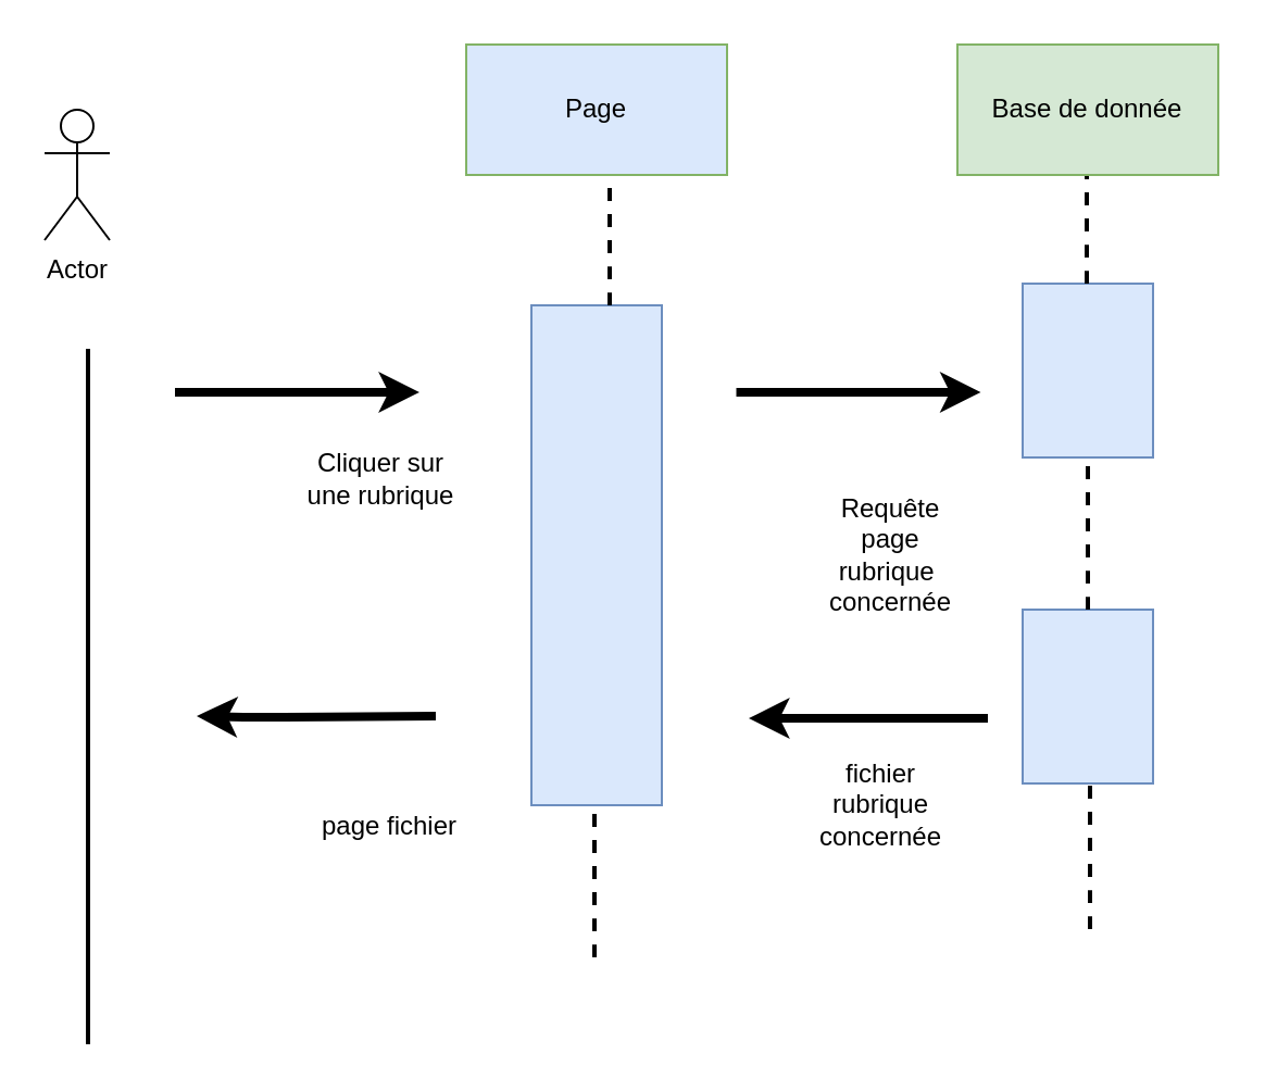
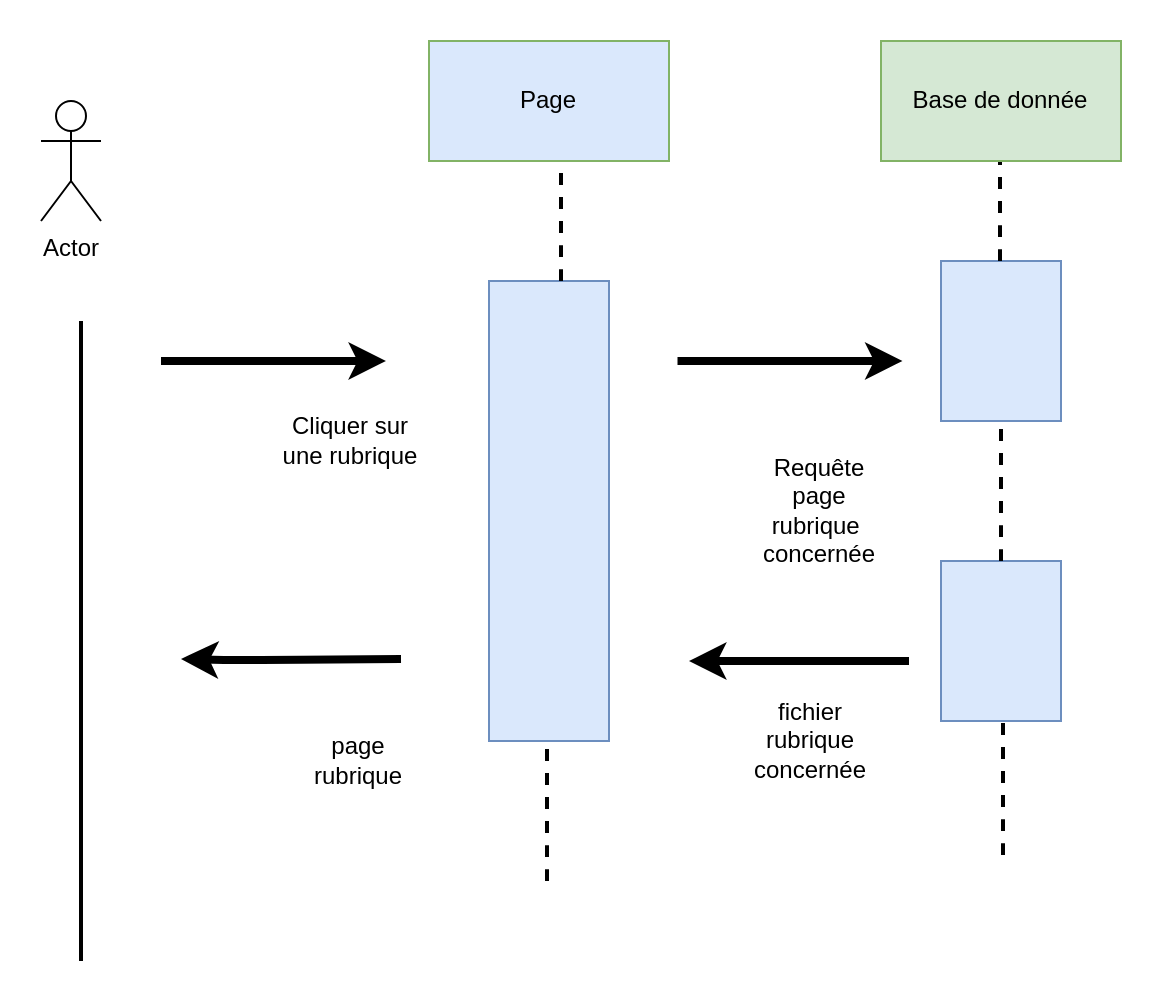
  <mxCell id="0" />
  <mxCell id="1" parent="0" />
  <mxCell id="2" value="Actor" style="shape=umlActor;verticalLabelPosition=bottom;labelBackgroundColor=#ffffff;verticalAlign=top;html=1;outlineConnect=0;" vertex="1" parent="1"><mxGeometry x="20" y="50" width="30" height="60" as="geometry" /></mxCell>
  <mxCell id="3" value="" style="rounded=0;whiteSpace=wrap;html=1;fillColor=#dae8fc;strokeColor=#6c8ebf;" vertex="1" parent="1"><mxGeometry x="244" y="140" width="60" height="230" as="geometry" /></mxCell>
  <mxCell id="4" value="" style="rounded=0;whiteSpace=wrap;html=1;fillColor=#dae8fc;strokeColor=#6c8ebf;" vertex="1" parent="1"><mxGeometry x="470" y="130" width="60" height="80" as="geometry" /></mxCell>
  <mxCell id="5" value="" style="rounded=0;whiteSpace=wrap;html=1;fillColor=#dae8fc;strokeColor=#6c8ebf;" vertex="1" parent="1"><mxGeometry x="470" y="280" width="60" height="80" as="geometry" /></mxCell>
  <mxCell id="6" value="" style="endArrow=classic;html=1;strokeColor=#000000;strokeWidth=4;entryX=-0.067;entryY=0.174;entryDx=0;entryDy=0;entryPerimeter=0;" edge="1" parent="1"><mxGeometry width="50" height="50" relative="1" as="geometry"><mxPoint x="338.26" y="180" as="sourcePoint" /><mxPoint x="450.74" y="180.02" as="targetPoint" /></mxGeometry></mxCell>
  <mxCell id="7" value="" style="endArrow=classic;html=1;strokeColor=#000000;strokeWidth=4;entryX=-0.067;entryY=0.174;entryDx=0;entryDy=0;entryPerimeter=0;" edge="1" parent="1"><mxGeometry width="50" height="50" relative="1" as="geometry"><mxPoint x="80" y="180" as="sourcePoint" /><mxPoint x="192.48" y="180.02" as="targetPoint" /></mxGeometry></mxCell>
  <mxCell id="8" value="" style="endArrow=none;dashed=1;html=1;strokeColor=#000000;strokeWidth=2;exitX=0.5;exitY=0;exitDx=0;exitDy=0;entryX=0.5;entryY=1;entryDx=0;entryDy=0;" edge="1" parent="1" source="5" target="4"><mxGeometry width="50" height="50" relative="1" as="geometry"><mxPoint x="505" y="270" as="sourcePoint" /><mxPoint x="505" y="220" as="targetPoint" /><Array as="points"><mxPoint x="500" y="270" /></Array></mxGeometry></mxCell>
  <mxCell id="9" value="" style="endArrow=none;dashed=1;html=1;strokeColor=#000000;strokeWidth=2;exitX=0.5;exitY=0;exitDx=0;exitDy=0;entryX=0.5;entryY=1;entryDx=0;entryDy=0;" edge="1" parent="1"><mxGeometry width="50" height="50" relative="1" as="geometry"><mxPoint x="501" y="427" as="sourcePoint" /><mxPoint x="501" y="357" as="targetPoint" /><Array as="points"><mxPoint x="501" y="417" /></Array></mxGeometry></mxCell>
  <mxCell id="10" value="" style="endArrow=classic;html=1;strokeColor=#000000;strokeWidth=4;" edge="1" parent="1"><mxGeometry width="50" height="50" relative="1" as="geometry"><mxPoint x="200" y="329" as="sourcePoint" /><mxPoint x="90" y="329" as="targetPoint" /><Array as="points"><mxPoint x="140" y="329.5" /><mxPoint x="110" y="329.5" /></Array></mxGeometry></mxCell>
  <mxCell id="11" value="" style="endArrow=classic;html=1;strokeColor=#000000;strokeWidth=4;" edge="1" parent="1"><mxGeometry width="50" height="50" relative="1" as="geometry"><mxPoint x="454" y="330" as="sourcePoint" /><mxPoint x="344" y="330" as="targetPoint" /></mxGeometry></mxCell>
  <mxCell id="12" value="" style="endArrow=none;dashed=1;html=1;strokeColor=#000000;strokeWidth=2;exitX=0.5;exitY=0;exitDx=0;exitDy=0;entryX=0.5;entryY=1;entryDx=0;entryDy=0;" edge="1" parent="1"><mxGeometry width="50" height="50" relative="1" as="geometry"><mxPoint x="273" y="440" as="sourcePoint" /><mxPoint x="273" y="370" as="targetPoint" /><Array as="points"><mxPoint x="273" y="430" /></Array></mxGeometry></mxCell>
  <mxCell id="13" value="" style="endArrow=none;dashed=1;html=1;strokeColor=#000000;strokeWidth=2;exitX=0.5;exitY=0;exitDx=0;exitDy=0;entryX=0.5;entryY=1;entryDx=0;entryDy=0;" edge="1" parent="1"><mxGeometry width="50" height="50" relative="1" as="geometry"><mxPoint x="280" y="140" as="sourcePoint" /><mxPoint x="280" y="70" as="targetPoint" /><Array as="points"><mxPoint x="280" y="130" /></Array></mxGeometry></mxCell>
  <mxCell id="14" value="" style="endArrow=none;dashed=1;html=1;strokeColor=#000000;strokeWidth=2;exitX=0.5;exitY=0;exitDx=0;exitDy=0;entryX=0.5;entryY=1;entryDx=0;entryDy=0;" edge="1" parent="1"><mxGeometry width="50" height="50" relative="1" as="geometry"><mxPoint x="499.5" y="130" as="sourcePoint" /><mxPoint x="499.5" y="60" as="targetPoint" /><Array as="points"><mxPoint x="499.5" y="120" /></Array></mxGeometry></mxCell>
  <mxCell id="15" value="Cliquer sur une rubrique" style="text;html=1;strokeColor=none;fillColor=none;align=center;verticalAlign=middle;whiteSpace=wrap;rounded=0;" vertex="1" parent="1"><mxGeometry x="140" y="180" width="70" height="80" as="geometry" /></mxCell>
  <mxCell id="16" value="Page" style="rounded=0;whiteSpace=wrap;html=1;fillColor=#dae8fc;strokeColor=#82b366;" vertex="1" parent="1"><mxGeometry x="214" y="20" width="120" height="60" as="geometry" /></mxCell>
  <mxCell id="17" value="Base de donnée" style="rounded=0;whiteSpace=wrap;html=1;fillColor=#d5e8d4;strokeColor=#82b366;" vertex="1" parent="1"><mxGeometry x="440" y="20" width="120" height="60" as="geometry" /></mxCell>
  <mxCell id="18" value="&lt;font face=&quot;helvetica&quot;&gt;Requête page rubrique&amp;nbsp;&lt;br&gt;&lt;/font&gt;concernée" style="text;html=1;strokeColor=none;fillColor=none;align=center;verticalAlign=middle;whiteSpace=wrap;rounded=0;" vertex="1" parent="1"><mxGeometry x="375" y="210" width="69" height="90" as="geometry" /></mxCell>
  <mxCell id="19" value="fichier rubrique concernée" style="text;html=1;strokeColor=none;fillColor=none;align=center;verticalAlign=middle;whiteSpace=wrap;rounded=0;" vertex="1" parent="1"><mxGeometry x="370" y="330" width="70" height="80" as="geometry" /></mxCell>
- <mxCell id="20" value="page fichier" style="text;html=1;strokeColor=none;fillColor=none;align=center;verticalAlign=middle;whiteSpace=wrap;rounded=0;" vertex="1" parent="1"><mxGeometry x="144" y="340" width="70" height="80" as="geometry" /></mxCell>
+ <mxCell id="20" value="page rubrique" style="text;html=1;strokeColor=none;fillColor=none;align=center;verticalAlign=middle;whiteSpace=wrap;rounded=0;" vertex="1" parent="1"><mxGeometry x="144" y="340" width="70" height="80" as="geometry" /></mxCell>
  <mxCell id="21" value="" style="endArrow=none;html=1;strokeColor=#000000;strokeWidth=2;" edge="1" parent="1"><mxGeometry width="50" height="50" relative="1" as="geometry"><mxPoint x="40" y="480" as="sourcePoint" /><mxPoint x="40" y="160" as="targetPoint" /></mxGeometry></mxCell>
